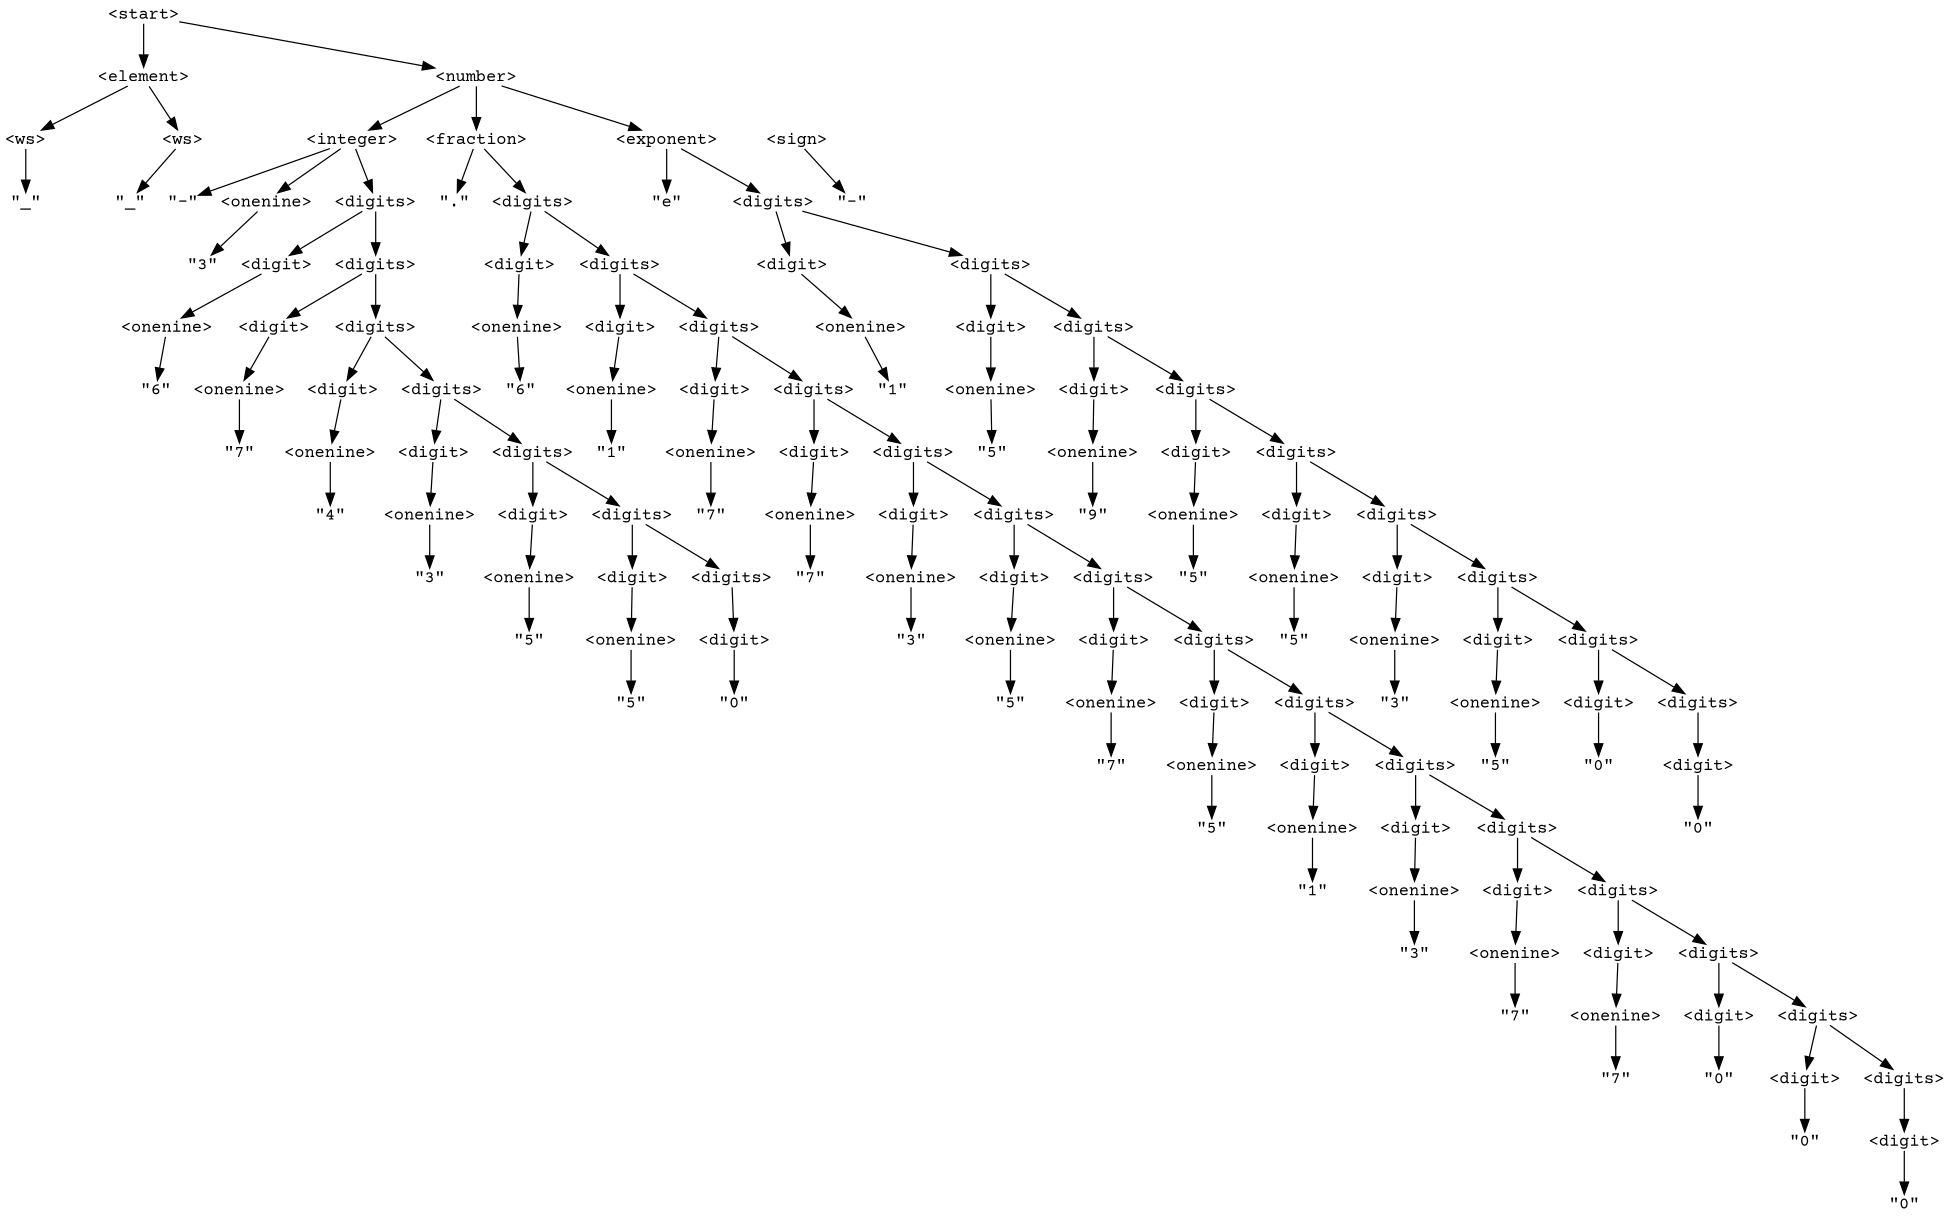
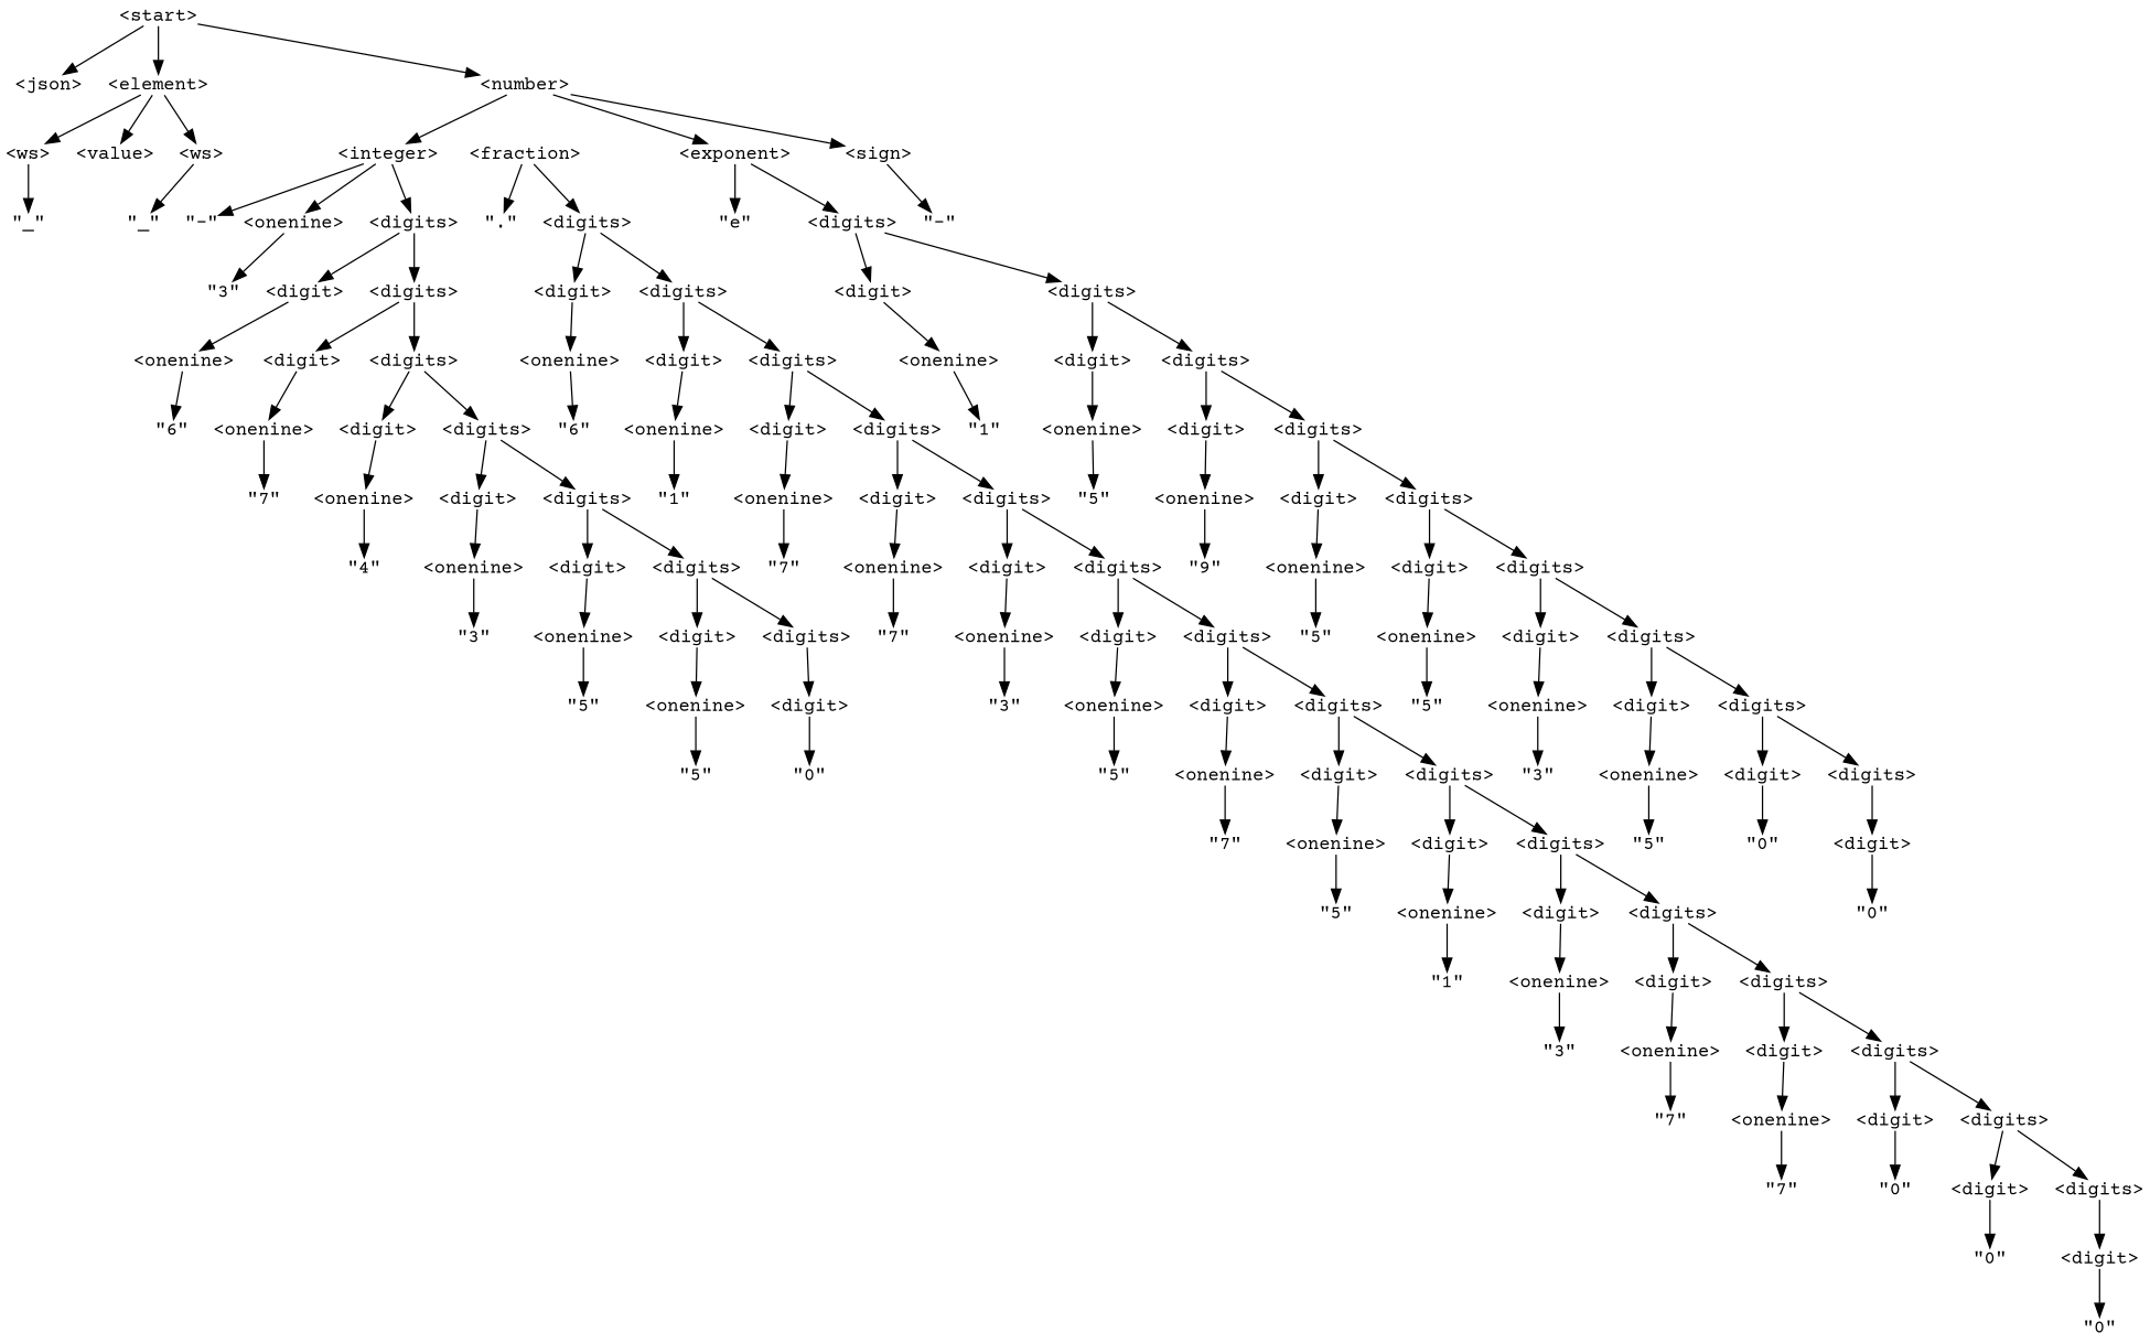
  digraph {
    fontname="Courier Prime"
    node [fontname="Courier Prime" shape=plain]
    edge [fontname="Courier Prime"]
    n1 [label="\<start\>"]
+   n2 [label="\<json\>"]
    n3 [label="\<element\>"]
    n4 [label="\<number\>"]
    n5 [label="\<ws\>"]
+   n6 [label="\<value\>"]
    n7 [label="\<ws\>"]
    n8 [label="\"_\""]
    n9 [label="\"_\""]
    n10 [label="\<integer\>"]
    n11 [label="\<fraction\>"]
    n12 [label="\<exponent\>"]
    n13 [label="\"-\""]
    n14 [label="\<onenine\>"]
    n15 [label="\<digits\>"]
    n16 [label="\".\""]
    n17 [label="\<digits\>"]
    n18 [label="\"e\""]
    n19 [label="\<digits\>"]
    n20 [label="\"3\""]
    n21 [label="\<digit\>"]
    n22 [label="\<digits\>"]
    n23 [label="\<digit\>"]
    n24 [label="\<digits\>"]
    n25 [label="\<sign\>"]
    n26 [label="\"-\""]
    n27 [label="\<digit\>"]
    n28 [label="\<digits\>"]
    n29 [label="\<onenine\>"]
    n30 [label="\<digit\>"]
    n31 [label="\<digits\>"]
    n32 [label="\<onenine\>"]
    n33 [label="\<digit\>"]
    n34 [label="\<digits\>"]
    n35 [label="\<onenine\>"]
    n36 [label="\<digit\>"]
    n37 [label="\<digits\>"]
    n38 [label="\"6\""]
    n39 [label="\<onenine\>"]
    n40 [label="\<digit\>"]
    n41 [label="\<digits\>"]
    n42 [label="\"6\""]
    n43 [label="\<onenine\>"]
    n44 [label="\<digit\>"]
    n45 [label="\<digits\>"]
    n46 [label="\"1\""]
    n47 [label="\<onenine\>"]
    n48 [label="\<digit\>"]
    n49 [label="\<digits\>"]
    n50 [label="\"7\""]
    n51 [label="\<onenine\>"]
    n52 [label="\<digit\>"]
    n53 [label="\<digits\>"]
    n54 [label="\"1\""]
    n55 [label="\<onenine\>"]
    n56 [label="\<digit\>"]
    n57 [label="\<digits\>"]
    n58 [label="\"5\""]
    n59 [label="\<onenine\>"]
    n60 [label="\<digit\>"]
    n61 [label="\<digits\>"]
    n62 [label="\"4\""]
    n63 [label="\<onenine\>"]
    n64 [label="\<digit\>"]
    n65 [label="\<digits\>"]
    n66 [label="\"7\""]
    n67 [label="\<onenine\>"]
    n68 [label="\<digit\>"]
    n69 [label="\<digits\>"]
    n70 [label="\"9\""]
    n71 [label="\<onenine\>"]
    n72 [label="\<digit\>"]
    n73 [label="\<digits\>"]
    n74 [label="\"3\""]
    n75 [label="\<onenine\>"]
    n76 [label="\<digit\>"]
    n77 [label="\<digits\>"]
    n78 [label="\"7\""]
    n79 [label="\<onenine\>"]
    n80 [label="\<digit\>"]
    n81 [label="\<digits\>"]
    n82 [label="\"5\""]
    n83 [label="\<onenine\>"]
    n84 [label="\<digit\>"]
    n85 [label="\<digits\>"]
    n86 [label="\"5\""]
    n87 [label="\<onenine\>"]
    n88 [label="\<digit\>"]
    n89 [label="\"3\""]
    n90 [label="\<onenine\>"]
    n91 [label="\<digit\>"]
    n92 [label="\<digits\>"]
    n93 [label="\"5\""]
    n94 [label="\<onenine\>"]
    n95 [label="\<digit\>"]
    n96 [label="\<digits\>"]
    n97 [label="\"5\""]
    n98 [label="\"0\""]
    n99 [label="\"5\""]
    n100 [label="\<onenine\>"]
    n101 [label="\<digit\>"]
    n102 [label="\<digits\>"]
    n103 [label="\"3\""]
    n104 [label="\<onenine\>"]
    n105 [label="\<digit\>"]
    n106 [label="\<digits\>"]
    n107 [label="\"7\""]
    n108 [label="\<onenine\>"]
    n109 [label="\<digit\>"]
    n110 [label="\<digits\>"]
    n111 [label="\"5\""]
    n112 [label="\"0\""]
    n113 [label="\<digit\>"]
    n114 [label="\"5\""]
    n115 [label="\<onenine\>"]
    n116 [label="\<digit\>"]
    n117 [label="\<digits\>"]
    n118 [label="\"0\""]
    n119 [label="\"1\""]
    n120 [label="\<onenine\>"]
    n121 [label="\<digit\>"]
    n122 [label="\<digits\>"]
    n123 [label="\"3\""]
    n124 [label="\<onenine\>"]
    n125 [label="\<digit\>"]
    n126 [label="\<digits\>"]
    n127 [label="\"7\""]
    n128 [label="\<onenine\>"]
    n129 [label="\<digit\>"]
    n130 [label="\<digits\>"]
    n131 [label="\"7\""]
    n132 [label="\"0\""]
    n133 [label="\<digit\>"]
    n134 [label="\<digits\>"]
    n135 [label="\"0\""]
    n136 [label="\<digit\>"]
    n137 [label="\"0\""]
+   n1 -> n2
    n1 -> n3
    n1 -> n4
    n3 -> n5
+   n3 -> n6
    n3 -> n7
    n4 -> n10
-   n4 -> n11
+   n4 -> n25
    n4 -> n12
    n5 -> n8
    n7 -> n9
    n10 -> n13
    n10 -> n14
    n10 -> n15
    n11 -> n16
    n11 -> n17
    n12 -> n18
    n12 -> n19
    n14 -> n20
    n15 -> n21
    n15 -> n22
    n17 -> n23
    n17 -> n24
    n19 -> n27
    n19 -> n28
    n21 -> n29
    n22 -> n30
    n22 -> n31
    n23 -> n32
    n24 -> n33
    n24 -> n34
    n25 -> n26
    n27 -> n35
    n28 -> n36
    n28 -> n37
    n29 -> n38
    n30 -> n39
    n31 -> n40
    n31 -> n41
    n32 -> n42
    n33 -> n43
    n34 -> n44
    n34 -> n45
    n35 -> n46
    n36 -> n47
    n37 -> n48
    n37 -> n49
    n39 -> n50
    n40 -> n51
    n41 -> n52
    n41 -> n53
    n43 -> n54
    n44 -> n55
    n45 -> n56
    n45 -> n57
    n47 -> n58
    n48 -> n59
    n49 -> n60
    n49 -> n61
    n51 -> n62
    n52 -> n63
    n53 -> n64
    n53 -> n65
    n55 -> n66
    n56 -> n67
    n57 -> n68
    n57 -> n69
    n59 -> n70
    n60 -> n71
    n61 -> n72
    n61 -> n73
    n63 -> n74
    n64 -> n75
    n65 -> n76
    n65 -> n77
    n67 -> n78
    n68 -> n79
    n69 -> n80
    n69 -> n81
    n71 -> n82
    n72 -> n83
    n73 -> n84
    n73 -> n85
    n75 -> n86
    n76 -> n87
    n77 -> n88
    n79 -> n89
    n80 -> n90
    n81 -> n91
    n81 -> n92
    n83 -> n93
    n84 -> n94
    n85 -> n95
    n85 -> n96
    n87 -> n97
    n88 -> n98
    n90 -> n99
    n91 -> n100
    n92 -> n101
    n92 -> n102
    n94 -> n103
    n95 -> n104
    n96 -> n105
    n96 -> n106
    n100 -> n107
    n101 -> n108
    n102 -> n109
    n102 -> n110
    n104 -> n111
    n105 -> n112
    n106 -> n113
    n108 -> n114
    n109 -> n115
    n110 -> n116
    n110 -> n117
    n113 -> n118
    n115 -> n119
    n116 -> n120
    n117 -> n121
    n117 -> n122
    n120 -> n123
    n121 -> n124
    n122 -> n125
    n122 -> n126
    n124 -> n127
    n125 -> n128
    n126 -> n129
    n126 -> n130
    n128 -> n131
    n129 -> n132
    n130 -> n133
    n130 -> n134
    n133 -> n135
    n134 -> n136
    n136 -> n137
  }
